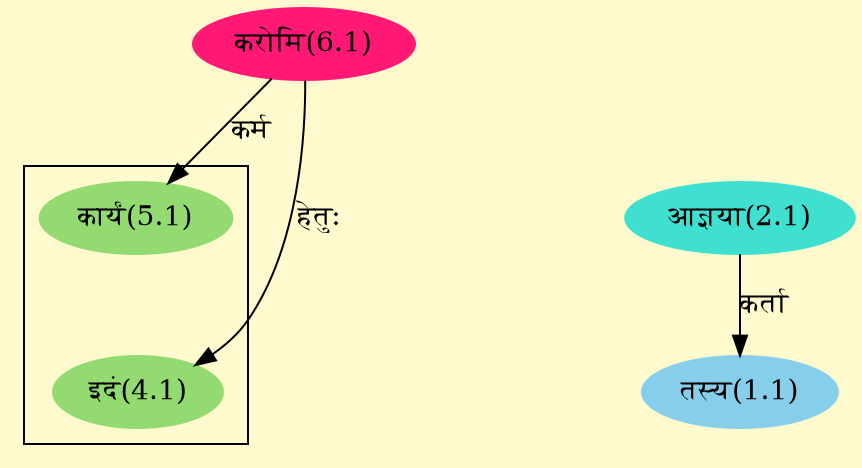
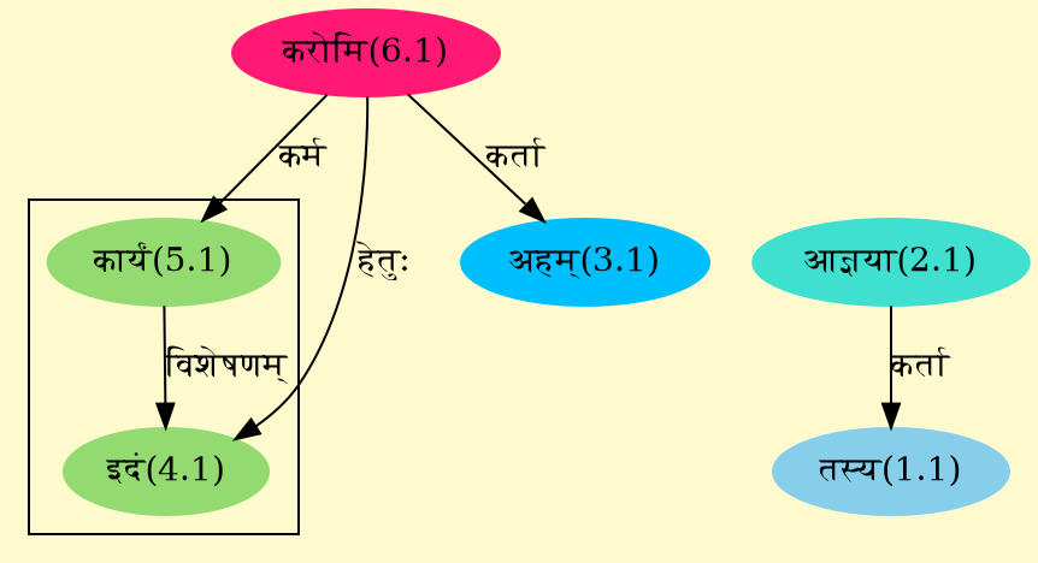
  digraph {
    bgcolor=lemonchiffon1
    compound=true
    rankdir=BT
    node [color="#93DB70" style=filled]
    edge [dir=back]
    n1 [label="इदं(4.1)"]
    n2 [label="कार्यं(5.1)"]
    n3 [color="#FF1975" label="करोमि(6.1)"]
    n4 [color="#87CEEB" label="तस्य(1.1)"]
    n5 [color="#40E0D0" label="आज्ञया(2.1)"]
+   n6 [color="#00BFFF" label="अहम्(3.1)"]
    subgraph cluster_1 {
      n1
      n2
    }
+   n1 -> n2 [label="विशेषणम्"]
    n1 -> n3 [label="हेतुः"]
    n2 -> n3 [label="कर्म"]
    n4 -> n5 [label="कर्ता"]
+   n6 -> n3 [label="कर्ता"]
  }
